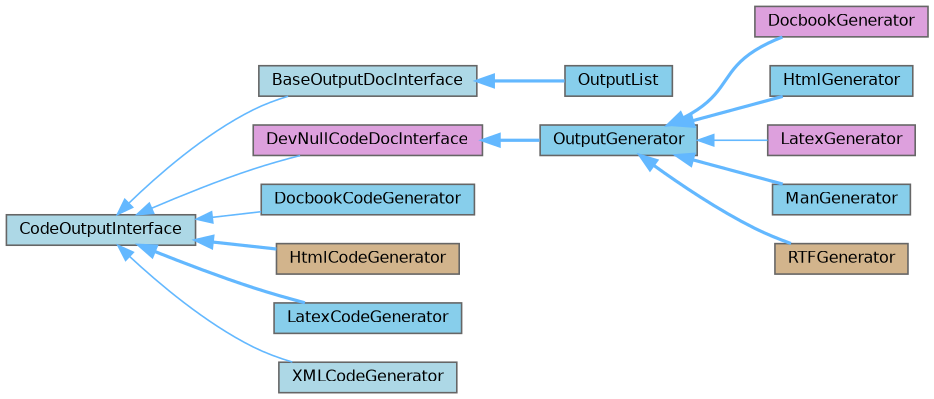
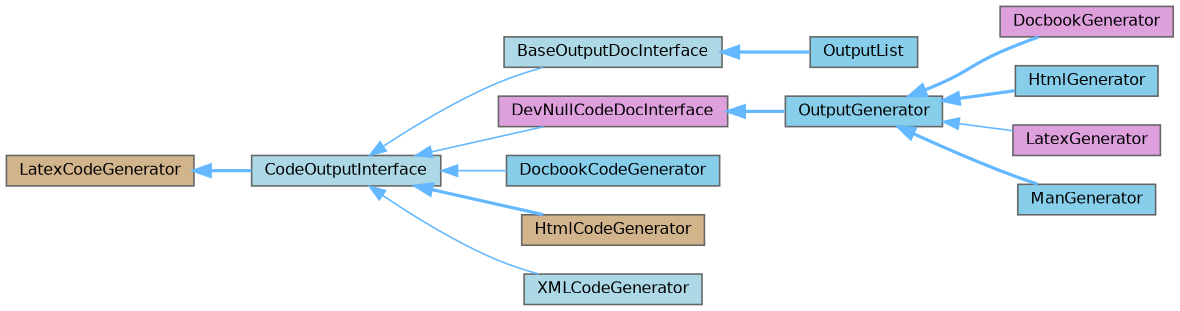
  digraph {
    rankdir=LR
    node [color=gray40 fillcolor=skyblue fontname=Helvetica fontsize=10 shape=box style=filled]
    edge [color=steelblue1 dir=back fontname=Helvetica fontsize=10 labelfontname=Helvetica labelfontsize=10 style=bold]
    n1 [fillcolor=lightblue fontcolor=black height=0.2 label=CodeOutputInterface width=0.4]
    n2 [fillcolor=lightblue height=0.2 label=BaseOutputDocInterface width=0.4]
    n3 [fillcolor=plum height=0.2 label=DevNullCodeDocInterface width=0.4]
    n4 [height=0.2 label=DocbookCodeGenerator width=0.4]
    n5 [fillcolor=tan height=0.2 label=HtmlCodeGenerator width=0.4]
-   n6 [height=0.2 label=LatexCodeGenerator width=0.4]
+   n6 [fillcolor=tan height=0.2 label=LatexCodeGenerator width=0.4]
    n7 [fillcolor=lightblue height=0.2 label=XMLCodeGenerator width=0.4]
    n8 [height=0.2 label=OutputList width=0.4]
    n9 [height=0.2 label=OutputGenerator width=0.4]
    n10 [fillcolor=plum height=0.2 label=DocbookGenerator width=0.4]
    n11 [height=0.2 label=HtmlGenerator width=0.4]
    n12 [fillcolor=plum height=0.2 label=LatexGenerator width=0.4]
    n13 [height=0.2 label=ManGenerator width=0.4]
-   n14 [fillcolor=tan height=0.2 label=RTFGenerator width=0.4]
    n1 -> n2 [style=solid]
    n1 -> n3 [style=solid]
    n1 -> n4 [style=solid]
    n1 -> n5
-   n1 -> n6
+   n6 -> n1
    n1 -> n7 [style=solid]
    n2 -> n8
    n3 -> n9
    n9 -> n10
    n9 -> n11
    n9 -> n12 [style=solid]
    n9 -> n13
-   n9 -> n14
  }
